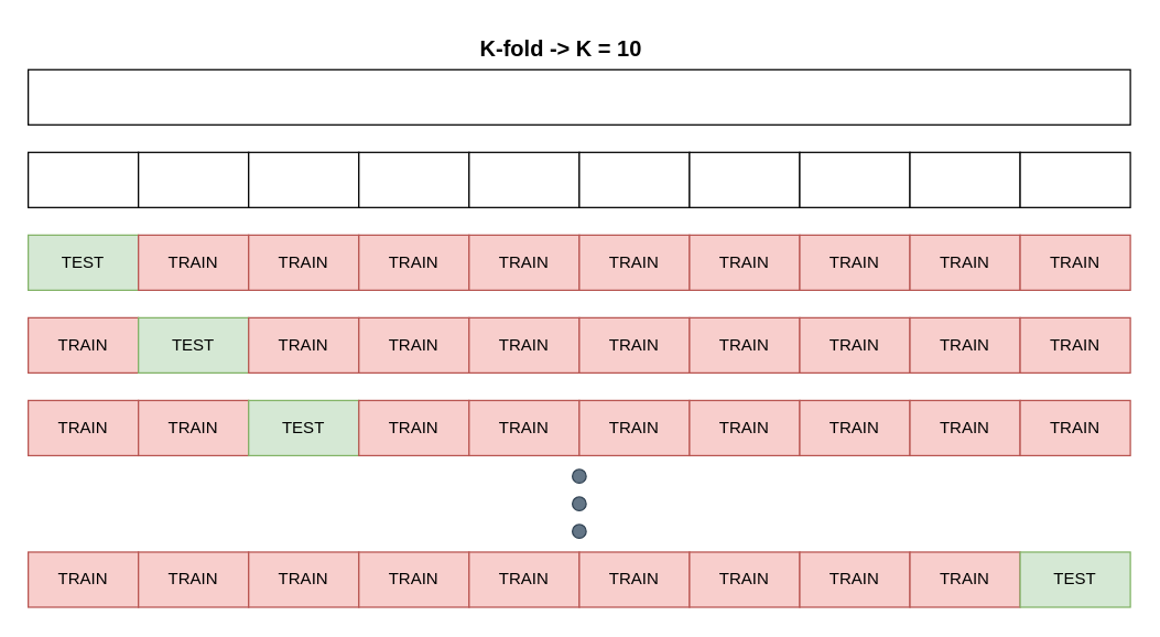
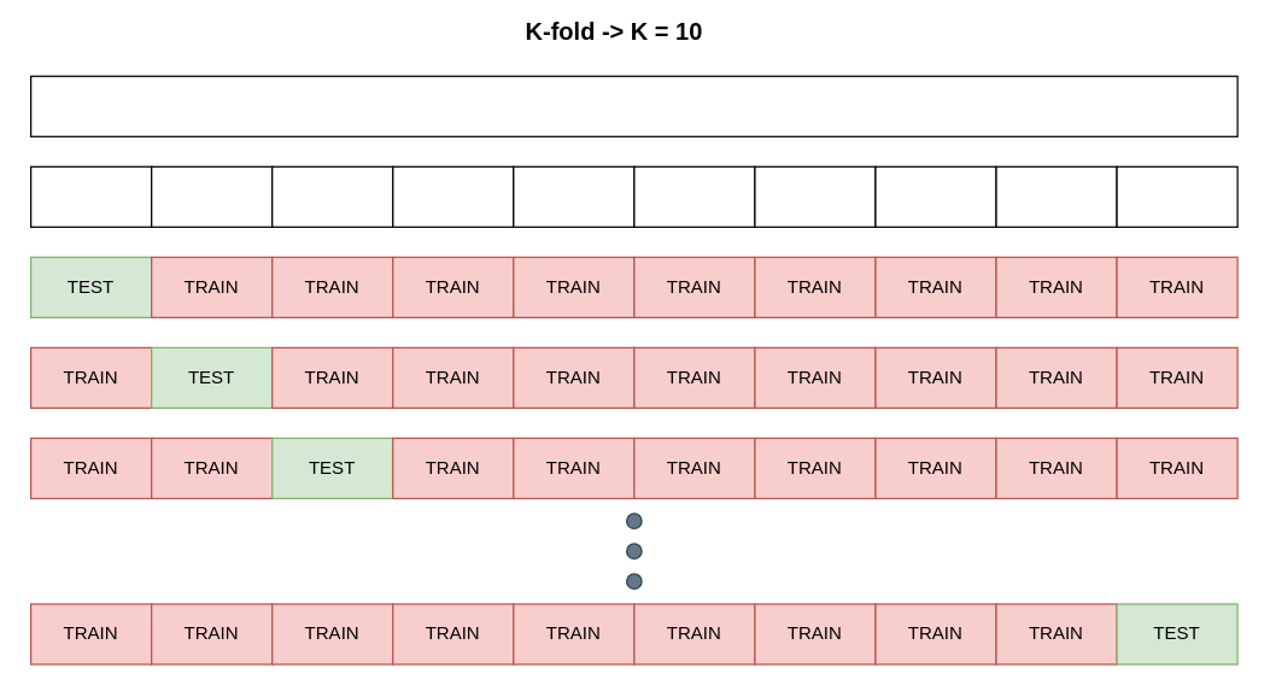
  <mxCell id="0" />
  <mxCell id="1" parent="0" />
  <mxCell id="2" value="" style="rounded=0;whiteSpace=wrap;html=1;" vertex="1" parent="1"><mxGeometry x="20" y="50" width="800" height="40" as="geometry" /></mxCell>
  <mxCell id="3" value="" style="rounded=0;whiteSpace=wrap;html=1;" vertex="1" parent="1"><mxGeometry x="20" y="110" width="80" height="40" as="geometry" /></mxCell>
  <mxCell id="4" value="" style="rounded=0;whiteSpace=wrap;html=1;" vertex="1" parent="1"><mxGeometry x="100" y="110" width="80" height="40" as="geometry" /></mxCell>
  <mxCell id="5" value="" style="rounded=0;whiteSpace=wrap;html=1;" vertex="1" parent="1"><mxGeometry x="180" y="110" width="80" height="40" as="geometry" /></mxCell>
  <mxCell id="6" value="" style="rounded=0;whiteSpace=wrap;html=1;" vertex="1" parent="1"><mxGeometry x="260" y="110" width="80" height="40" as="geometry" /></mxCell>
  <mxCell id="7" value="" style="rounded=0;whiteSpace=wrap;html=1;" vertex="1" parent="1"><mxGeometry x="340" y="110" width="80" height="40" as="geometry" /></mxCell>
  <mxCell id="8" value="" style="rounded=0;whiteSpace=wrap;html=1;" vertex="1" parent="1"><mxGeometry x="420" y="110" width="80" height="40" as="geometry" /></mxCell>
  <mxCell id="9" value="" style="rounded=0;whiteSpace=wrap;html=1;" vertex="1" parent="1"><mxGeometry x="500" y="110" width="80" height="40" as="geometry" /></mxCell>
  <mxCell id="10" value="" style="rounded=0;whiteSpace=wrap;html=1;" vertex="1" parent="1"><mxGeometry x="580" y="110" width="80" height="40" as="geometry" /></mxCell>
  <mxCell id="11" value="" style="rounded=0;whiteSpace=wrap;html=1;" vertex="1" parent="1"><mxGeometry x="660" y="110" width="80" height="40" as="geometry" /></mxCell>
  <mxCell id="12" value="" style="rounded=0;whiteSpace=wrap;html=1;" vertex="1" parent="1"><mxGeometry x="740" y="110" width="80" height="40" as="geometry" /></mxCell>
- <mxCell id="13" value="K-fold -&amp;gt; K = 10" style="text;html=1;strokeColor=none;fillColor=none;align=center;verticalAlign=middle;whiteSpace=wrap;rounded=0;fontStyle=1;fontSize=16;" vertex="1" parent="1"><mxGeometry x="347" y="20" width="120" height="30" as="geometry" /></mxCell>
+ <mxCell id="13" value="K-fold -&amp;gt; K = 10" style="text;html=1;strokeColor=none;fillColor=none;align=center;verticalAlign=middle;whiteSpace=wrap;rounded=0;fontStyle=1;fontSize=16;" vertex="1" parent="1"><mxGeometry x="347" y="5" width="120" height="30" as="geometry" /></mxCell>
  <mxCell id="14" value="TEST" style="rounded=0;whiteSpace=wrap;html=1;fillColor=#d5e8d4;strokeColor=#82b366;" vertex="1" parent="1"><mxGeometry x="20" y="170" width="80" height="40" as="geometry" /></mxCell>
  <mxCell id="15" value="TRAIN" style="rounded=0;whiteSpace=wrap;html=1;fillColor=#f8cecc;strokeColor=#b85450;" vertex="1" parent="1"><mxGeometry x="100" y="170" width="80" height="40" as="geometry" /></mxCell>
  <mxCell id="16" value="TRAIN" style="rounded=0;whiteSpace=wrap;html=1;fillColor=#f8cecc;strokeColor=#b85450;" vertex="1" parent="1"><mxGeometry x="180" y="170" width="80" height="40" as="geometry" /></mxCell>
  <mxCell id="17" value="TRAIN" style="rounded=0;whiteSpace=wrap;html=1;fillColor=#f8cecc;strokeColor=#b85450;" vertex="1" parent="1"><mxGeometry x="260" y="170" width="80" height="40" as="geometry" /></mxCell>
  <mxCell id="18" value="TRAIN" style="rounded=0;whiteSpace=wrap;html=1;fillColor=#f8cecc;strokeColor=#b85450;" vertex="1" parent="1"><mxGeometry x="340" y="170" width="80" height="40" as="geometry" /></mxCell>
  <mxCell id="19" value="TRAIN" style="rounded=0;whiteSpace=wrap;html=1;fillColor=#f8cecc;strokeColor=#b85450;" vertex="1" parent="1"><mxGeometry x="420" y="170" width="80" height="40" as="geometry" /></mxCell>
  <mxCell id="20" value="TRAIN" style="rounded=0;whiteSpace=wrap;html=1;fillColor=#f8cecc;strokeColor=#b85450;" vertex="1" parent="1"><mxGeometry x="500" y="170" width="80" height="40" as="geometry" /></mxCell>
  <mxCell id="21" value="TRAIN" style="rounded=0;whiteSpace=wrap;html=1;fillColor=#f8cecc;strokeColor=#b85450;" vertex="1" parent="1"><mxGeometry x="580" y="170" width="80" height="40" as="geometry" /></mxCell>
  <mxCell id="22" value="TRAIN" style="rounded=0;whiteSpace=wrap;html=1;fillColor=#f8cecc;strokeColor=#b85450;" vertex="1" parent="1"><mxGeometry x="660" y="170" width="80" height="40" as="geometry" /></mxCell>
  <mxCell id="23" value="TRAIN" style="rounded=0;whiteSpace=wrap;html=1;fillColor=#f8cecc;strokeColor=#b85450;" vertex="1" parent="1"><mxGeometry x="740" y="170" width="80" height="40" as="geometry" /></mxCell>
  <mxCell id="24" value="TRAIN" style="rounded=0;whiteSpace=wrap;html=1;fillColor=#f8cecc;strokeColor=#b85450;" vertex="1" parent="1"><mxGeometry x="20" y="230" width="80" height="40" as="geometry" /></mxCell>
  <mxCell id="25" value="TEST" style="rounded=0;whiteSpace=wrap;html=1;fillColor=#d5e8d4;strokeColor=#82b366;" vertex="1" parent="1"><mxGeometry x="100" y="230" width="80" height="40" as="geometry" /></mxCell>
  <mxCell id="26" value="TRAIN" style="rounded=0;whiteSpace=wrap;html=1;fillColor=#f8cecc;strokeColor=#b85450;" vertex="1" parent="1"><mxGeometry x="180" y="230" width="80" height="40" as="geometry" /></mxCell>
  <mxCell id="27" value="TRAIN" style="rounded=0;whiteSpace=wrap;html=1;fillColor=#f8cecc;strokeColor=#b85450;" vertex="1" parent="1"><mxGeometry x="260" y="230" width="80" height="40" as="geometry" /></mxCell>
  <mxCell id="28" value="TRAIN" style="rounded=0;whiteSpace=wrap;html=1;fillColor=#f8cecc;strokeColor=#b85450;" vertex="1" parent="1"><mxGeometry x="340" y="230" width="80" height="40" as="geometry" /></mxCell>
  <mxCell id="29" value="TRAIN" style="rounded=0;whiteSpace=wrap;html=1;fillColor=#f8cecc;strokeColor=#b85450;" vertex="1" parent="1"><mxGeometry x="420" y="230" width="80" height="40" as="geometry" /></mxCell>
  <mxCell id="30" value="TRAIN" style="rounded=0;whiteSpace=wrap;html=1;fillColor=#f8cecc;strokeColor=#b85450;" vertex="1" parent="1"><mxGeometry x="500" y="230" width="80" height="40" as="geometry" /></mxCell>
  <mxCell id="31" value="TRAIN" style="rounded=0;whiteSpace=wrap;html=1;fillColor=#f8cecc;strokeColor=#b85450;" vertex="1" parent="1"><mxGeometry x="580" y="230" width="80" height="40" as="geometry" /></mxCell>
  <mxCell id="32" value="TRAIN" style="rounded=0;whiteSpace=wrap;html=1;fillColor=#f8cecc;strokeColor=#b85450;" vertex="1" parent="1"><mxGeometry x="660" y="230" width="80" height="40" as="geometry" /></mxCell>
  <mxCell id="33" value="TRAIN" style="rounded=0;whiteSpace=wrap;html=1;fillColor=#f8cecc;strokeColor=#b85450;" vertex="1" parent="1"><mxGeometry x="740" y="230" width="80" height="40" as="geometry" /></mxCell>
  <mxCell id="34" value="TRAIN" style="rounded=0;whiteSpace=wrap;html=1;fillColor=#f8cecc;strokeColor=#b85450;" vertex="1" parent="1"><mxGeometry x="20" y="290" width="80" height="40" as="geometry" /></mxCell>
  <mxCell id="35" value="TRAIN" style="rounded=0;whiteSpace=wrap;html=1;fillColor=#f8cecc;strokeColor=#b85450;" vertex="1" parent="1"><mxGeometry x="100" y="290" width="80" height="40" as="geometry" /></mxCell>
  <mxCell id="36" value="TEST" style="rounded=0;whiteSpace=wrap;html=1;fillColor=#d5e8d4;strokeColor=#82b366;" vertex="1" parent="1"><mxGeometry x="180" y="290" width="80" height="40" as="geometry" /></mxCell>
  <mxCell id="37" value="TRAIN" style="rounded=0;whiteSpace=wrap;html=1;fillColor=#f8cecc;strokeColor=#b85450;" vertex="1" parent="1"><mxGeometry x="260" y="290" width="80" height="40" as="geometry" /></mxCell>
  <mxCell id="38" value="TRAIN" style="rounded=0;whiteSpace=wrap;html=1;fillColor=#f8cecc;strokeColor=#b85450;" vertex="1" parent="1"><mxGeometry x="340" y="290" width="80" height="40" as="geometry" /></mxCell>
  <mxCell id="39" value="TRAIN" style="rounded=0;whiteSpace=wrap;html=1;fillColor=#f8cecc;strokeColor=#b85450;" vertex="1" parent="1"><mxGeometry x="420" y="290" width="80" height="40" as="geometry" /></mxCell>
  <mxCell id="40" value="TRAIN" style="rounded=0;whiteSpace=wrap;html=1;fillColor=#f8cecc;strokeColor=#b85450;" vertex="1" parent="1"><mxGeometry x="500" y="290" width="80" height="40" as="geometry" /></mxCell>
  <mxCell id="41" value="TRAIN" style="rounded=0;whiteSpace=wrap;html=1;fillColor=#f8cecc;strokeColor=#b85450;" vertex="1" parent="1"><mxGeometry x="580" y="290" width="80" height="40" as="geometry" /></mxCell>
  <mxCell id="42" value="TRAIN" style="rounded=0;whiteSpace=wrap;html=1;fillColor=#f8cecc;strokeColor=#b85450;" vertex="1" parent="1"><mxGeometry x="660" y="290" width="80" height="40" as="geometry" /></mxCell>
  <mxCell id="43" value="TRAIN" style="rounded=0;whiteSpace=wrap;html=1;fillColor=#f8cecc;strokeColor=#b85450;" vertex="1" parent="1"><mxGeometry x="740" y="290" width="80" height="40" as="geometry" /></mxCell>
  <mxCell id="44" value="" style="ellipse;whiteSpace=wrap;html=1;aspect=fixed;fontSize=16;fillColor=#647687;strokeColor=#314354;fontColor=#ffffff;" vertex="1" parent="1"><mxGeometry x="415" y="340" width="10" height="10" as="geometry" /></mxCell>
  <mxCell id="45" value="" style="ellipse;whiteSpace=wrap;html=1;aspect=fixed;fontSize=16;fillColor=#647687;strokeColor=#314354;fontColor=#ffffff;" vertex="1" parent="1"><mxGeometry x="415" y="360" width="10" height="10" as="geometry" /></mxCell>
  <mxCell id="46" value="" style="ellipse;whiteSpace=wrap;html=1;aspect=fixed;fontSize=16;fillColor=#647687;strokeColor=#314354;fontColor=#ffffff;" vertex="1" parent="1"><mxGeometry x="415" y="380" width="10" height="10" as="geometry" /></mxCell>
  <mxCell id="47" value="TRAIN" style="rounded=0;whiteSpace=wrap;html=1;fillColor=#f8cecc;strokeColor=#b85450;" vertex="1" parent="1"><mxGeometry x="20" y="400" width="80" height="40" as="geometry" /></mxCell>
  <mxCell id="48" value="TRAIN" style="rounded=0;whiteSpace=wrap;html=1;fillColor=#f8cecc;strokeColor=#b85450;" vertex="1" parent="1"><mxGeometry x="100" y="400" width="80" height="40" as="geometry" /></mxCell>
  <mxCell id="49" value="TRAIN" style="rounded=0;whiteSpace=wrap;html=1;fillColor=#f8cecc;strokeColor=#b85450;" vertex="1" parent="1"><mxGeometry x="180" y="400" width="80" height="40" as="geometry" /></mxCell>
  <mxCell id="50" value="TRAIN" style="rounded=0;whiteSpace=wrap;html=1;fillColor=#f8cecc;strokeColor=#b85450;" vertex="1" parent="1"><mxGeometry x="260" y="400" width="80" height="40" as="geometry" /></mxCell>
  <mxCell id="51" value="TRAIN" style="rounded=0;whiteSpace=wrap;html=1;fillColor=#f8cecc;strokeColor=#b85450;" vertex="1" parent="1"><mxGeometry x="340" y="400" width="80" height="40" as="geometry" /></mxCell>
  <mxCell id="52" value="TRAIN" style="rounded=0;whiteSpace=wrap;html=1;fillColor=#f8cecc;strokeColor=#b85450;" vertex="1" parent="1"><mxGeometry x="420" y="400" width="80" height="40" as="geometry" /></mxCell>
  <mxCell id="53" value="TRAIN" style="rounded=0;whiteSpace=wrap;html=1;fillColor=#f8cecc;strokeColor=#b85450;" vertex="1" parent="1"><mxGeometry x="500" y="400" width="80" height="40" as="geometry" /></mxCell>
  <mxCell id="54" value="TRAIN" style="rounded=0;whiteSpace=wrap;html=1;fillColor=#f8cecc;strokeColor=#b85450;" vertex="1" parent="1"><mxGeometry x="580" y="400" width="80" height="40" as="geometry" /></mxCell>
  <mxCell id="55" value="TRAIN" style="rounded=0;whiteSpace=wrap;html=1;fillColor=#f8cecc;strokeColor=#b85450;" vertex="1" parent="1"><mxGeometry x="660" y="400" width="80" height="40" as="geometry" /></mxCell>
  <mxCell id="56" value="TEST" style="rounded=0;whiteSpace=wrap;html=1;fillColor=#d5e8d4;strokeColor=#82b366;" vertex="1" parent="1"><mxGeometry x="740" y="400" width="80" height="40" as="geometry" /></mxCell>
